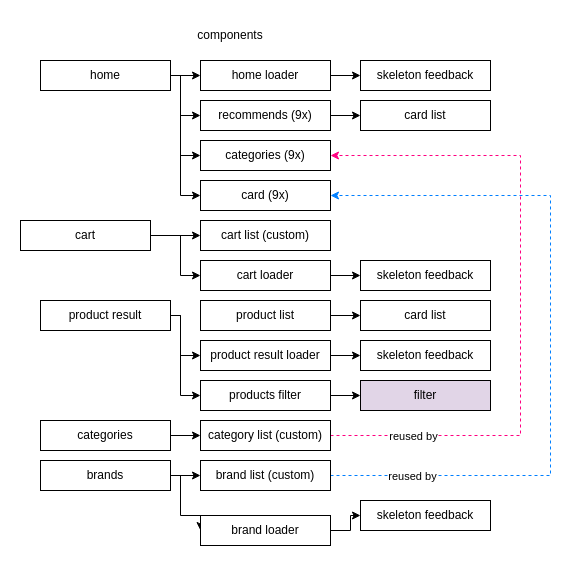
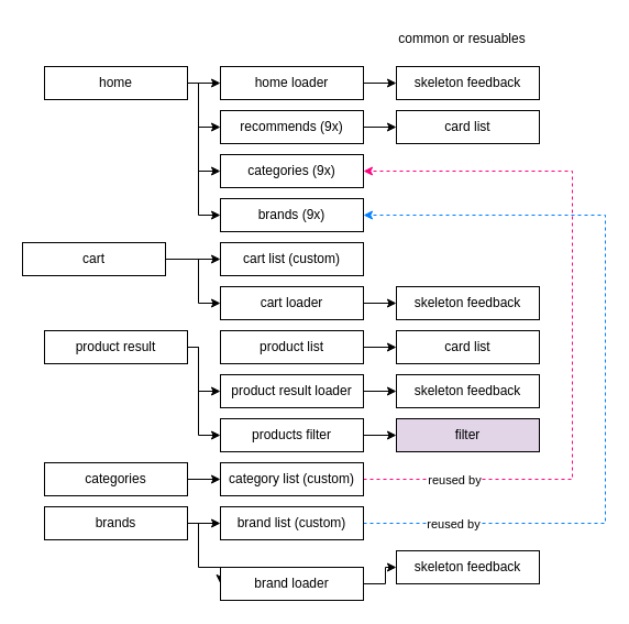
  <mxCell id="0" />
  <mxCell id="1" parent="0" />
- <mxCell id="2" value="components" style="text;html=1;strokeColor=none;fillColor=none;align=center;verticalAlign=middle;whiteSpace=wrap;rounded=0;" vertex="1" parent="1"><mxGeometry x="180" y="20" width="100" height="30" as="geometry" /></mxCell>
  <mxCell id="3" style="edgeStyle=orthogonalEdgeStyle;rounded=0;orthogonalLoop=1;jettySize=auto;html=1;entryX=0;entryY=0.5;entryDx=0;entryDy=0;strokeColor=#000000;" edge="1" parent="1" source="5" target="44"><mxGeometry relative="1" as="geometry" /></mxCell>
  <mxCell id="4" style="edgeStyle=orthogonalEdgeStyle;rounded=0;orthogonalLoop=1;jettySize=auto;html=1;entryX=0;entryY=0.5;entryDx=0;entryDy=0;strokeColor=#000000;" edge="1" parent="1" source="5" target="49"><mxGeometry relative="1" as="geometry"><Array as="points"><mxPoint x="180" y="475" /><mxPoint x="180" y="515" /></Array></mxGeometry></mxCell>
  <mxCell id="5" value="brands" style="rounded=0;whiteSpace=wrap;html=1;" vertex="1" parent="1"><mxGeometry y="460" width="130" height="30" as="geometry" x="40" /></mxCell>
  <mxCell id="6" style="edgeStyle=orthogonalEdgeStyle;rounded=0;orthogonalLoop=1;jettySize=auto;html=1;entryX=0;entryY=0.5;entryDx=0;entryDy=0;" edge="1" parent="1" source="7" target="33"><mxGeometry relative="1" as="geometry" /></mxCell>
  <mxCell id="7" value="recommends (9x)" style="rounded=0;whiteSpace=wrap;html=1;" vertex="1" parent="1"><mxGeometry x="200" y="100" width="130" height="30" as="geometry" /></mxCell>
  <mxCell id="8" value="categories (9x)" style="rounded=0;whiteSpace=wrap;html=1;" vertex="1" parent="1"><mxGeometry x="200" y="140" width="130" height="30" as="geometry" /></mxCell>
- <mxCell id="9" value="card (9x)" style="rounded=0;whiteSpace=wrap;html=1;" vertex="1" parent="1"><mxGeometry x="200" y="180" width="130" height="30" as="geometry" /></mxCell>
+ <mxCell id="9" value="brands (9x)" style="rounded=0;whiteSpace=wrap;html=1;" vertex="1" parent="1"><mxGeometry x="200" y="180" width="130" height="30" as="geometry" /></mxCell>
  <mxCell id="10" value="cart list (custom)" style="rounded=0;whiteSpace=wrap;html=1;" vertex="1" parent="1"><mxGeometry x="200" y="220" width="130" height="30" as="geometry" /></mxCell>
  <mxCell id="11" style="edgeStyle=orthogonalEdgeStyle;rounded=0;orthogonalLoop=1;jettySize=auto;html=1;" edge="1" parent="1" source="12" target="35"><mxGeometry relative="1" as="geometry" /></mxCell>
  <mxCell id="12" value="product list" style="rounded=0;whiteSpace=wrap;html=1;" vertex="1" parent="1"><mxGeometry x="200" y="300" width="130" height="30" as="geometry" /></mxCell>
  <mxCell id="13" style="edgeStyle=orthogonalEdgeStyle;rounded=0;orthogonalLoop=1;jettySize=auto;html=1;entryX=0;entryY=0.5;entryDx=0;entryDy=0;" edge="1" parent="1" source="14" target="32"><mxGeometry relative="1" as="geometry" /></mxCell>
  <mxCell id="14" value="home loader" style="rounded=0;whiteSpace=wrap;html=1;" vertex="1" parent="1"><mxGeometry x="200" y="60" width="130" height="30" as="geometry" /></mxCell>
  <mxCell id="15" style="edgeStyle=orthogonalEdgeStyle;rounded=0;orthogonalLoop=1;jettySize=auto;html=1;entryX=0;entryY=0.5;entryDx=0;entryDy=0;" edge="1" parent="1" source="16" target="34"><mxGeometry relative="1" as="geometry" /></mxCell>
  <mxCell id="16" value="cart loader" style="rounded=0;whiteSpace=wrap;html=1;" vertex="1" parent="1"><mxGeometry x="200" y="260" width="130" height="30" as="geometry" /></mxCell>
  <mxCell id="17" style="edgeStyle=orthogonalEdgeStyle;rounded=0;orthogonalLoop=1;jettySize=auto;html=1;entryX=1;entryY=0.5;entryDx=0;entryDy=0;dashed=1;strokeColor=#FF0080;" edge="1" parent="1" source="19" target="8"><mxGeometry relative="1" as="geometry"><Array as="points"><mxPoint x="520" y="435" /><mxPoint x="520" y="155" /></Array></mxGeometry></mxCell>
  <mxCell id="18" value="reused by" style="edgeLabel;html=1;align=center;verticalAlign=middle;resizable=0;points=[];" vertex="1" connectable="0" parent="17"><mxGeometry x="-0.753" relative="1" as="geometry"><mxPoint as="offset" /></mxGeometry></mxCell>
  <mxCell id="19" value="category list (custom)" style="rounded=0;whiteSpace=wrap;html=1;" vertex="1" parent="1"><mxGeometry x="200" y="420" width="130" height="30" as="geometry" /></mxCell>
  <mxCell id="20" style="edgeStyle=orthogonalEdgeStyle;rounded=0;orthogonalLoop=1;jettySize=auto;html=1;" edge="1" parent="1" source="24" target="14"><mxGeometry relative="1" as="geometry" /></mxCell>
  <mxCell id="21" style="edgeStyle=orthogonalEdgeStyle;rounded=0;orthogonalLoop=1;jettySize=auto;html=1;entryX=0;entryY=0.5;entryDx=0;entryDy=0;" edge="1" parent="1" source="24" target="7"><mxGeometry relative="1" as="geometry"><Array as="points"><mxPoint x="180" y="75" /><mxPoint x="180" y="115" /></Array></mxGeometry></mxCell>
  <mxCell id="22" style="edgeStyle=orthogonalEdgeStyle;rounded=0;orthogonalLoop=1;jettySize=auto;html=1;entryX=0;entryY=0.5;entryDx=0;entryDy=0;" edge="1" parent="1" source="24" target="8"><mxGeometry relative="1" as="geometry"><Array as="points"><mxPoint x="180" y="75" /><mxPoint x="180" y="155" /></Array></mxGeometry></mxCell>
  <mxCell id="23" style="edgeStyle=orthogonalEdgeStyle;rounded=0;orthogonalLoop=1;jettySize=auto;html=1;entryX=0;entryY=0.5;entryDx=0;entryDy=0;" edge="1" parent="1" source="24" target="9"><mxGeometry relative="1" as="geometry"><Array as="points"><mxPoint x="180" y="75" /><mxPoint x="180" y="195" /></Array></mxGeometry></mxCell>
  <mxCell id="24" value="home" style="rounded=0;whiteSpace=wrap;html=1;" vertex="1" parent="1"><mxGeometry y="60" width="130" height="30" as="geometry" x="40" /></mxCell>
  <mxCell id="25" style="edgeStyle=orthogonalEdgeStyle;rounded=0;orthogonalLoop=1;jettySize=auto;html=1;" edge="1" parent="1" source="27" target="10"><mxGeometry relative="1" as="geometry" /></mxCell>
  <mxCell id="26" style="edgeStyle=orthogonalEdgeStyle;rounded=0;orthogonalLoop=1;jettySize=auto;html=1;entryX=0;entryY=0.5;entryDx=0;entryDy=0;" edge="1" parent="1" source="27" target="16"><mxGeometry relative="1" as="geometry"><Array as="points"><mxPoint x="180" y="235" /><mxPoint x="180" y="275" /></Array></mxGeometry></mxCell>
  <mxCell id="27" value="cart" style="rounded=0;whiteSpace=wrap;html=1;" vertex="1" parent="1"><mxGeometry x="20" y="220" width="130" height="30" as="geometry" /></mxCell>
  <mxCell id="28" style="edgeStyle=orthogonalEdgeStyle;rounded=0;orthogonalLoop=1;jettySize=auto;html=1;entryX=0;entryY=0.5;entryDx=0;entryDy=0;strokeColor=#000000;" edge="1" parent="1" source="30" target="37"><mxGeometry relative="1" as="geometry"><Array as="points"><mxPoint x="180" y="315" /><mxPoint x="180" y="355" /></Array></mxGeometry></mxCell>
  <mxCell id="29" style="edgeStyle=orthogonalEdgeStyle;rounded=0;orthogonalLoop=1;jettySize=auto;html=1;entryX=0;entryY=0.5;entryDx=0;entryDy=0;strokeColor=#000000;" edge="1" parent="1" source="30" target="40"><mxGeometry relative="1" as="geometry"><Array as="points"><mxPoint x="180" y="315" /><mxPoint x="180" y="395" /></Array></mxGeometry></mxCell>
  <mxCell id="30" value="product result" style="rounded=0;whiteSpace=wrap;html=1;" vertex="1" parent="1"><mxGeometry y="300" width="130" height="30" as="geometry" x="40" /></mxCell>
+ <mxCell id="31" value="common or resuables" style="text;html=1;strokeColor=none;fillColor=none;align=center;verticalAlign=middle;whiteSpace=wrap;rounded=0;" vertex="1" parent="1"><mxGeometry x="360" y="20" width="120" height="30" as="geometry" /></mxCell>
  <mxCell id="32" value="skeleton feedback" style="rounded=0;whiteSpace=wrap;html=1;" vertex="1" parent="1"><mxGeometry x="360" y="60" width="130" height="30" as="geometry" /></mxCell>
  <mxCell id="33" value="card list" style="rounded=0;whiteSpace=wrap;html=1;" vertex="1" parent="1"><mxGeometry x="360" y="100" width="130" height="30" as="geometry" /></mxCell>
  <mxCell id="34" value="skeleton feedback" style="rounded=0;whiteSpace=wrap;html=1;" vertex="1" parent="1"><mxGeometry x="360" y="260" width="130" height="30" as="geometry" /></mxCell>
  <mxCell id="35" value="card list" style="rounded=0;whiteSpace=wrap;html=1;" vertex="1" parent="1"><mxGeometry x="360" y="300" width="130" height="30" as="geometry" /></mxCell>
  <mxCell id="36" style="edgeStyle=orthogonalEdgeStyle;rounded=0;orthogonalLoop=1;jettySize=auto;html=1;entryX=0;entryY=0.5;entryDx=0;entryDy=0;" edge="1" parent="1" source="37" target="38"><mxGeometry relative="1" as="geometry" /></mxCell>
  <mxCell id="37" value="product result loader" style="rounded=0;whiteSpace=wrap;html=1;" vertex="1" parent="1"><mxGeometry x="200" y="340" width="130" height="30" as="geometry" /></mxCell>
  <mxCell id="38" value="skeleton feedback" style="rounded=0;whiteSpace=wrap;html=1;" vertex="1" parent="1"><mxGeometry x="360" y="340" width="130" height="30" as="geometry" /></mxCell>
  <mxCell id="39" style="edgeStyle=orthogonalEdgeStyle;rounded=0;orthogonalLoop=1;jettySize=auto;html=1;" edge="1" parent="1" source="40" target="41"><mxGeometry relative="1" as="geometry" /></mxCell>
  <mxCell id="40" value="products filter" style="rounded=0;whiteSpace=wrap;html=1;" vertex="1" parent="1"><mxGeometry x="200" y="380" width="130" height="30" as="geometry" /></mxCell>
  <mxCell id="41" value="filter" style="rounded=0;whiteSpace=wrap;html=1;fillColor=#e1d5e7;" vertex="1" parent="1"><mxGeometry x="360" y="380" width="130" height="30" as="geometry" /></mxCell>
  <mxCell id="42" style="edgeStyle=orthogonalEdgeStyle;rounded=0;orthogonalLoop=1;jettySize=auto;html=1;entryX=1;entryY=0.5;entryDx=0;entryDy=0;dashed=1;strokeColor=#007FFF;" edge="1" parent="1" source="44" target="9"><mxGeometry relative="1" as="geometry"><Array as="points"><mxPoint x="550" y="475" /><mxPoint x="550" y="195" /></Array></mxGeometry></mxCell>
  <mxCell id="43" value="reused by" style="edgeLabel;html=1;align=center;verticalAlign=middle;resizable=0;points=[];" vertex="1" connectable="0" parent="42"><mxGeometry x="-0.776" relative="1" as="geometry"><mxPoint as="offset" /></mxGeometry></mxCell>
  <mxCell id="44" value="brand list (custom)" style="rounded=0;whiteSpace=wrap;html=1;" vertex="1" parent="1"><mxGeometry x="200" y="460" width="130" height="30" as="geometry" /></mxCell>
  <mxCell id="45" style="edgeStyle=orthogonalEdgeStyle;rounded=0;orthogonalLoop=1;jettySize=auto;html=1;entryX=0;entryY=0.5;entryDx=0;entryDy=0;strokeColor=#000000;" edge="1" parent="1" source="46" target="19"><mxGeometry relative="1" as="geometry" /></mxCell>
  <mxCell id="46" value="categories" style="rounded=0;whiteSpace=wrap;html=1;" vertex="1" parent="1"><mxGeometry y="420" width="130" height="30" as="geometry" x="40" /></mxCell>
  <mxCell id="47" value="skeleton feedback" style="rounded=0;whiteSpace=wrap;html=1;" vertex="1" parent="1"><mxGeometry x="360" y="500" width="130" height="30" as="geometry" /></mxCell>
  <mxCell id="48" style="edgeStyle=orthogonalEdgeStyle;rounded=0;orthogonalLoop=1;jettySize=auto;html=1;strokeColor=#000000;" edge="1" parent="1" source="49" target="47"><mxGeometry relative="1" as="geometry" /></mxCell>
  <mxCell id="49" value="brand loader" style="rounded=0;whiteSpace=wrap;html=1;" vertex="1" parent="1"><mxGeometry x="200" y="515" width="130" height="30" as="geometry" /></mxCell>
